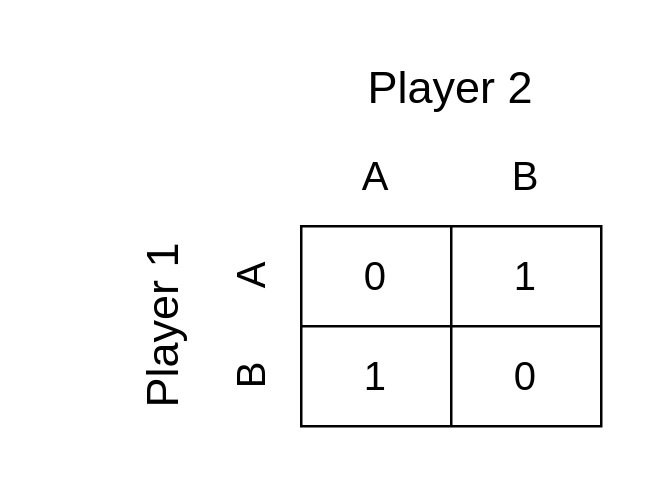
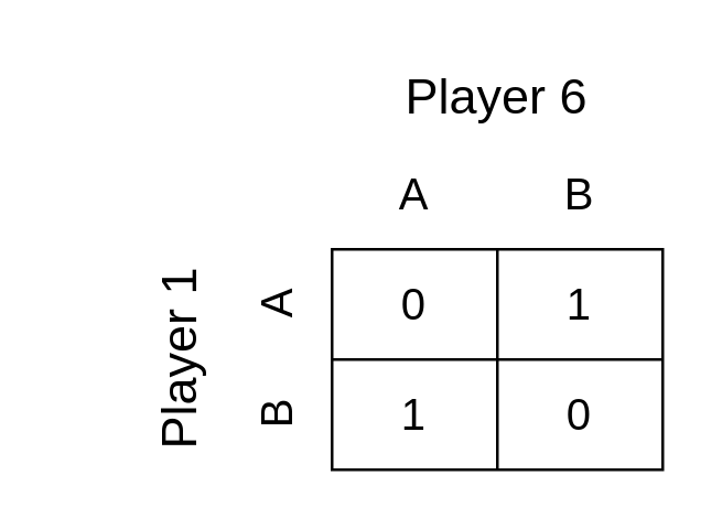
  <mxCell id="0" />
  <mxCell id="1" parent="0" />
  <mxCell id="2" value="" style="shape=table;startSize=0;container=1;collapsible=0;childLayout=tableLayout;fontSize=16;" vertex="1" parent="1"><mxGeometry x="120" y="90" width="120" height="80" as="geometry" /></mxCell>
  <mxCell id="3" value="" style="shape=tableRow;horizontal=0;startSize=0;swimlaneHead=0;swimlaneBody=0;strokeColor=inherit;top=0;left=0;bottom=0;right=0;collapsible=0;dropTarget=0;fillColor=none;points=[[0,0.5],[1,0.5]];portConstraint=eastwest;fontSize=16;" vertex="1" parent="2"><mxGeometry width="120" height="40" as="geometry" /></mxCell>
  <mxCell id="4" value="0" style="shape=partialRectangle;html=1;whiteSpace=wrap;connectable=0;strokeColor=inherit;overflow=hidden;fillColor=none;top=0;left=0;bottom=0;right=0;pointerEvents=1;fontSize=16;" vertex="1" parent="3"><mxGeometry width="60" height="40" as="geometry"><mxRectangle width="60" height="40" as="alternateBounds" /></mxGeometry></mxCell>
  <mxCell id="5" value="1" style="shape=partialRectangle;html=1;whiteSpace=wrap;connectable=0;strokeColor=inherit;overflow=hidden;fillColor=none;top=0;left=0;bottom=0;right=0;pointerEvents=1;fontSize=16;" vertex="1" parent="3"><mxGeometry x="60" width="60" height="40" as="geometry"><mxRectangle width="60" height="40" as="alternateBounds" /></mxGeometry></mxCell>
  <mxCell id="6" value="" style="shape=tableRow;horizontal=0;startSize=0;swimlaneHead=0;swimlaneBody=0;strokeColor=inherit;top=0;left=0;bottom=0;right=0;collapsible=0;dropTarget=0;fillColor=none;points=[[0,0.5],[1,0.5]];portConstraint=eastwest;fontSize=16;" vertex="1" parent="2"><mxGeometry y="40" width="120" height="40" as="geometry" /></mxCell>
  <mxCell id="7" value="1" style="shape=partialRectangle;html=1;whiteSpace=wrap;connectable=0;strokeColor=inherit;overflow=hidden;fillColor=none;top=0;left=0;bottom=0;right=0;pointerEvents=1;fontSize=16;" vertex="1" parent="6"><mxGeometry width="60" height="40" as="geometry"><mxRectangle width="60" height="40" as="alternateBounds" /></mxGeometry></mxCell>
  <mxCell id="8" value="0" style="shape=partialRectangle;html=1;whiteSpace=wrap;connectable=0;strokeColor=inherit;overflow=hidden;fillColor=none;top=0;left=0;bottom=0;right=0;pointerEvents=1;fontSize=16;" vertex="1" parent="6"><mxGeometry x="60" width="60" height="40" as="geometry"><mxRectangle width="60" height="40" as="alternateBounds" /></mxGeometry></mxCell>
  <mxCell id="9" value="A" style="text;html=1;strokeColor=none;fillColor=none;align=center;verticalAlign=middle;whiteSpace=wrap;rounded=0;fontSize=16;" vertex="1" parent="1"><mxGeometry x="130" y="60" width="40" height="20" as="geometry" /></mxCell>
  <mxCell id="10" value="B" style="text;html=1;strokeColor=none;fillColor=none;align=center;verticalAlign=middle;whiteSpace=wrap;rounded=0;fontSize=16;" vertex="1" parent="1"><mxGeometry x="190" y="60" width="40" height="20" as="geometry" /></mxCell>
  <mxCell id="11" value="A" style="text;html=1;strokeColor=none;fillColor=none;align=center;verticalAlign=middle;whiteSpace=wrap;rounded=0;fontSize=16;rotation=-90;" vertex="1" parent="1"><mxGeometry x="80" y="100" width="40" height="20" as="geometry" /></mxCell>
  <mxCell id="12" value="B" style="text;html=1;strokeColor=none;fillColor=none;align=center;verticalAlign=middle;whiteSpace=wrap;rounded=0;fontSize=16;rotation=-90;" vertex="1" parent="1"><mxGeometry x="80" y="140" width="40" height="20" as="geometry" /></mxCell>
- <mxCell id="13" value="Player 2" style="text;html=1;strokeColor=none;fillColor=none;align=center;verticalAlign=middle;whiteSpace=wrap;rounded=0;fontSize=18;" vertex="1" parent="1"><mxGeometry x="135" y="20" width="90" height="30" as="geometry" /></mxCell>
+ <mxCell id="13" value="Player 6" style="text;html=1;strokeColor=none;fillColor=none;align=center;verticalAlign=middle;whiteSpace=wrap;rounded=0;fontSize=18;" vertex="1" parent="1"><mxGeometry x="135" y="20" width="90" height="30" as="geometry" /></mxCell>
  <mxCell id="14" value="Player 1" style="text;html=1;strokeColor=none;fillColor=none;align=center;verticalAlign=middle;whiteSpace=wrap;rounded=0;fontSize=18;rotation=-90;" vertex="1" parent="1"><mxGeometry x="20" y="115" width="90" height="30" as="geometry" /></mxCell>
